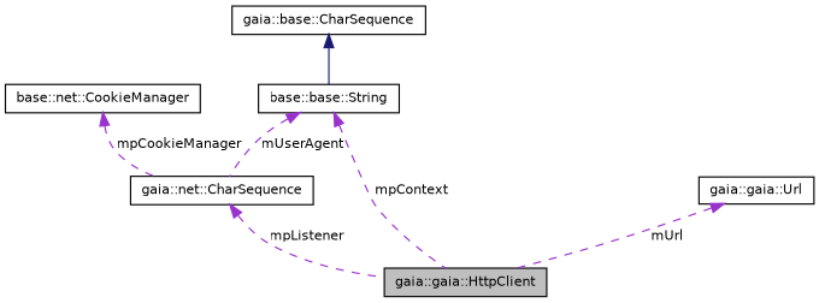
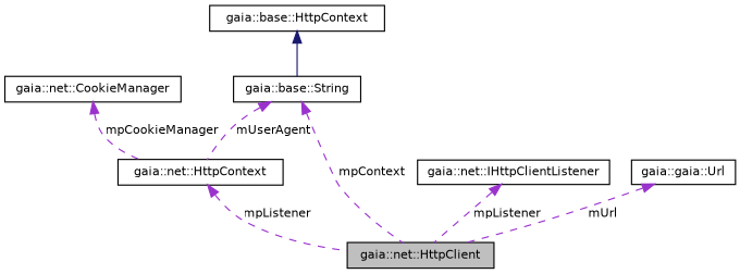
  digraph {
    rankdir=TB
    node [color=black fillcolor=white fontname=Helvetica fontsize=10 shape=record style=filled]
    edge [color=darkorchid3 dir=back fontname=Helvetica fontsize=10 labelfontname=Helvetica labelfontsize=10 style=dashed]
-   n1 [fillcolor=grey75 fontcolor=black height=0.2 label="gaia::gaia::HttpClient" width=0.4]
-   n2 [height=0.2 label="base::base::String" width=0.4]
-   n3 [height=0.2 label="gaia::net::CharSequence" width=0.4]
-   n4 [height=0.2 label="gaia::base::CharSequence" width=0.4]
-   n5 [height=0.2 label="base::net::CookieManager" width=0.4]
+   n1 [fillcolor=grey75 fontcolor=black height=0.2 label="gaia::net::HttpClient" width=0.4]
+   n2 [height=0.2 label="gaia::base::String" width=0.4]
+   n3 [height=0.2 label="gaia::net::HttpContext" width=0.4]
+   n4 [height=0.2 label="gaia::base::HttpContext" width=0.4]
+   n5 [height=0.2 label="gaia::net::CookieManager" width=0.4]
+   n6 [height=0.2 label="gaia::net::IHttpClientListener" width=0.4]
    n7 [height=0.2 label="gaia::gaia::Url" width=0.4]
    n2 -> n1 [label=mpContext]
    n2 -> n3 [label=mUserAgent]
    n3 -> n1 [label=mpListener]
    n4 -> n2 [color=midnightblue style=solid]
    n5 -> n3 [label=mpCookieManager]
+   n6 -> n1 [label=mpListener]
    n7 -> n1 [label=mUrl]
  }
